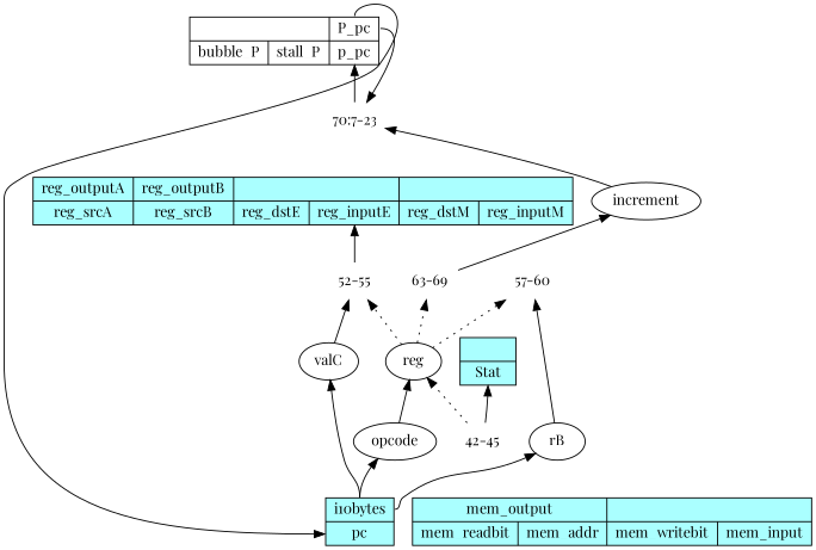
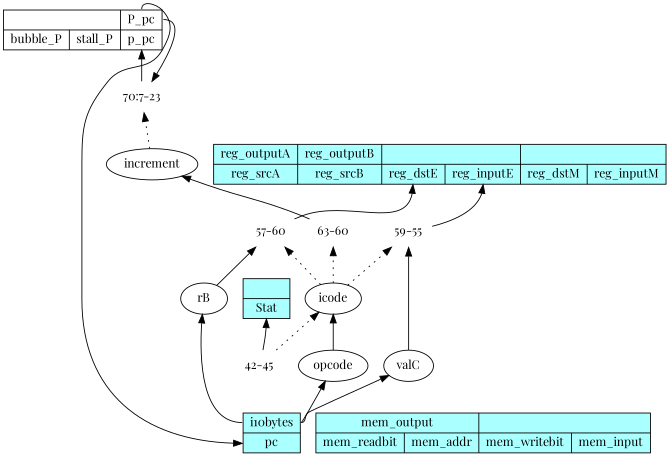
  digraph {
    fontname="Playfair Display"
    rankdir=BT
    node [fontname="Playfair Display"]
    edge [fontname="Playfair Display"]
    n1 [fillcolor="#aaffff" label="{<reg_outputA>reg_outputA|<reg_srcA>reg_srcA}|{<reg_outputB>reg_outputB|<reg_srcB>reg_srcB}|{|{<reg_dstE>reg_dstE|<reg_inputE>reg_inputE}}|{|{<reg_dstM>reg_dstM|<reg_inputM>reg_inputM}}" shape=record style=filled]
    n2 [fillcolor="#aaffff" label="{<mem_output>mem_output|{<mem_readbit>mem_readbit|<mem_addr>mem_addr}}|{|{<mem_writebit>mem_writebit|<mem_input>mem_input}}" shape=record style=filled]
    n3 [fillcolor="#aaffff" label="{<i10bytes>i10bytes|<pc>pc}" shape=record style=filled]
    opcode
    rB
    valC
-   icode [label=reg]
+   icode
    n8 [label="57-60" shape=none]
-   n9 [label="52-55" shape=none]
+   n9 [label="59-55" shape=none]
    n10 [fillcolor="#aaffff" label="{|<Stat>Stat}" shape=record style=filled]
    n11 [label="{|{<bubble_P>bubble_P|<stall_P>stall_P}}|{<P_pc>P_pc|<p_pc>p_pc}" shape=record]
    n12 [label="70:7-23" shape=none]
-   n13 [label="63-69" shape=none]
+   n13 [label="63-60" shape=none]
    n14 [label="42-45" shape=none]
    increment
    n3 -> opcode [tailport=i10bytes]
    n3 -> rB [tailport=i10bytes]
    n3 -> valC [tailport=i10bytes]
    opcode -> icode
    rB -> n8
    valC -> n9
    icode -> n8 [style=dotted]
    icode -> n9 [style=dotted]
    icode -> n13 [style=dotted]
+   n8 -> n1 [headport=reg_dstE]
    n9 -> n1 [headport=reg_inputE]
    n11 -> n3 [headport=pc tailport=P_pc]
    n11 -> n12 [tailport=P_pc]
    n12 -> n11 [headport=p_pc]
    n13 -> increment
    n14 -> icode [style=dotted]
    n14 -> n10 [headport=Stat]
-   increment -> n12
+   increment -> n12 [style=dotted]
  }
